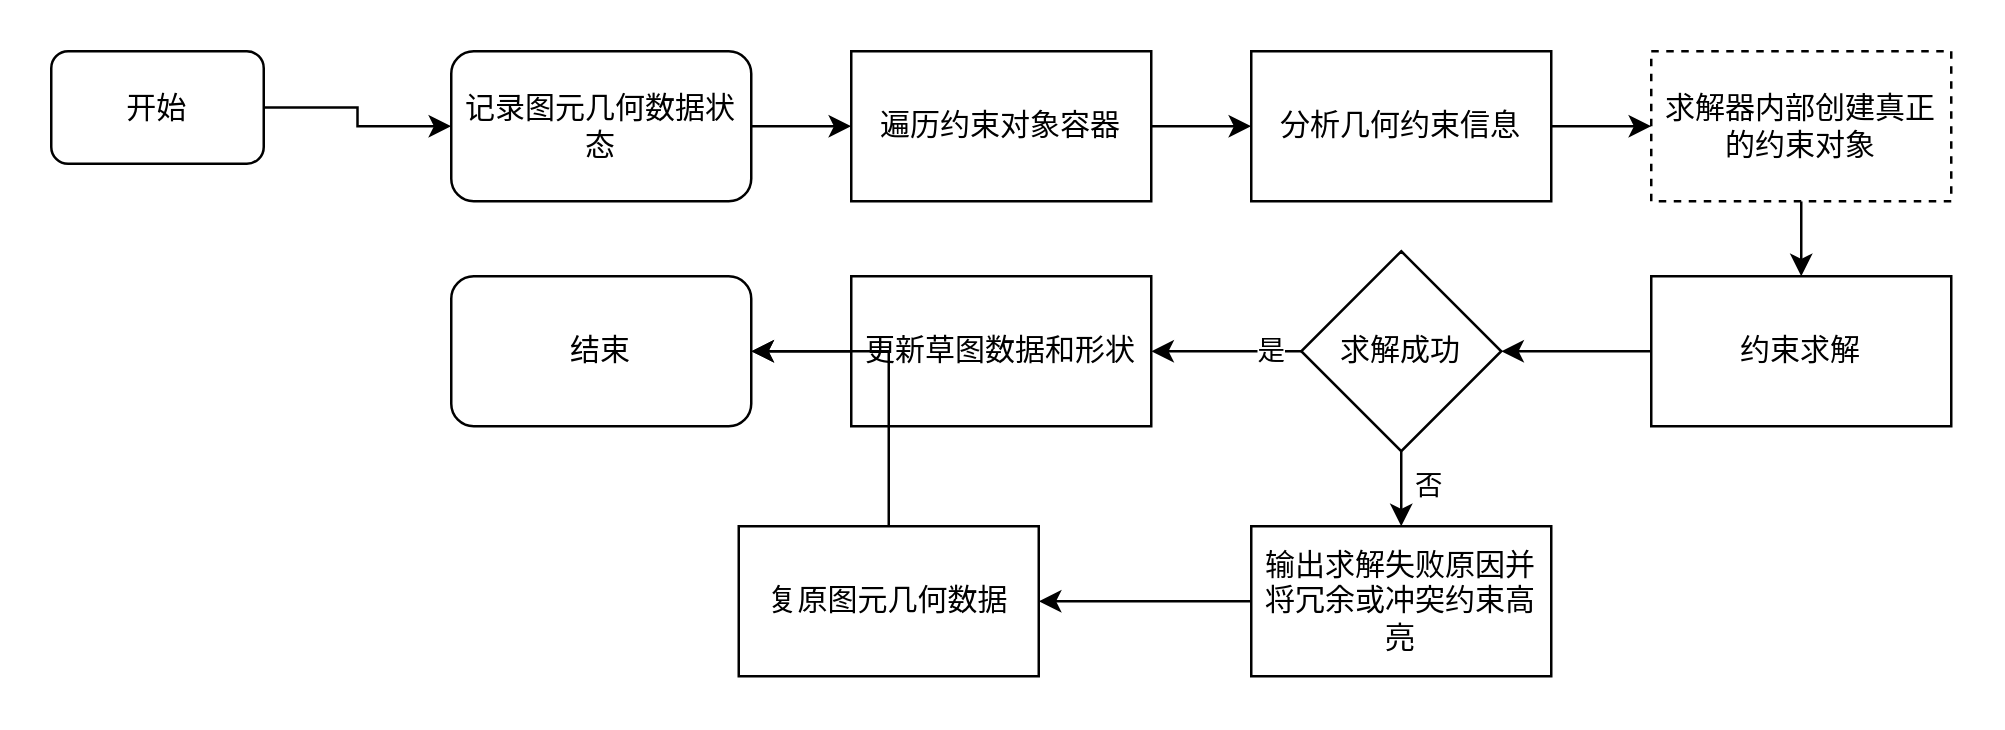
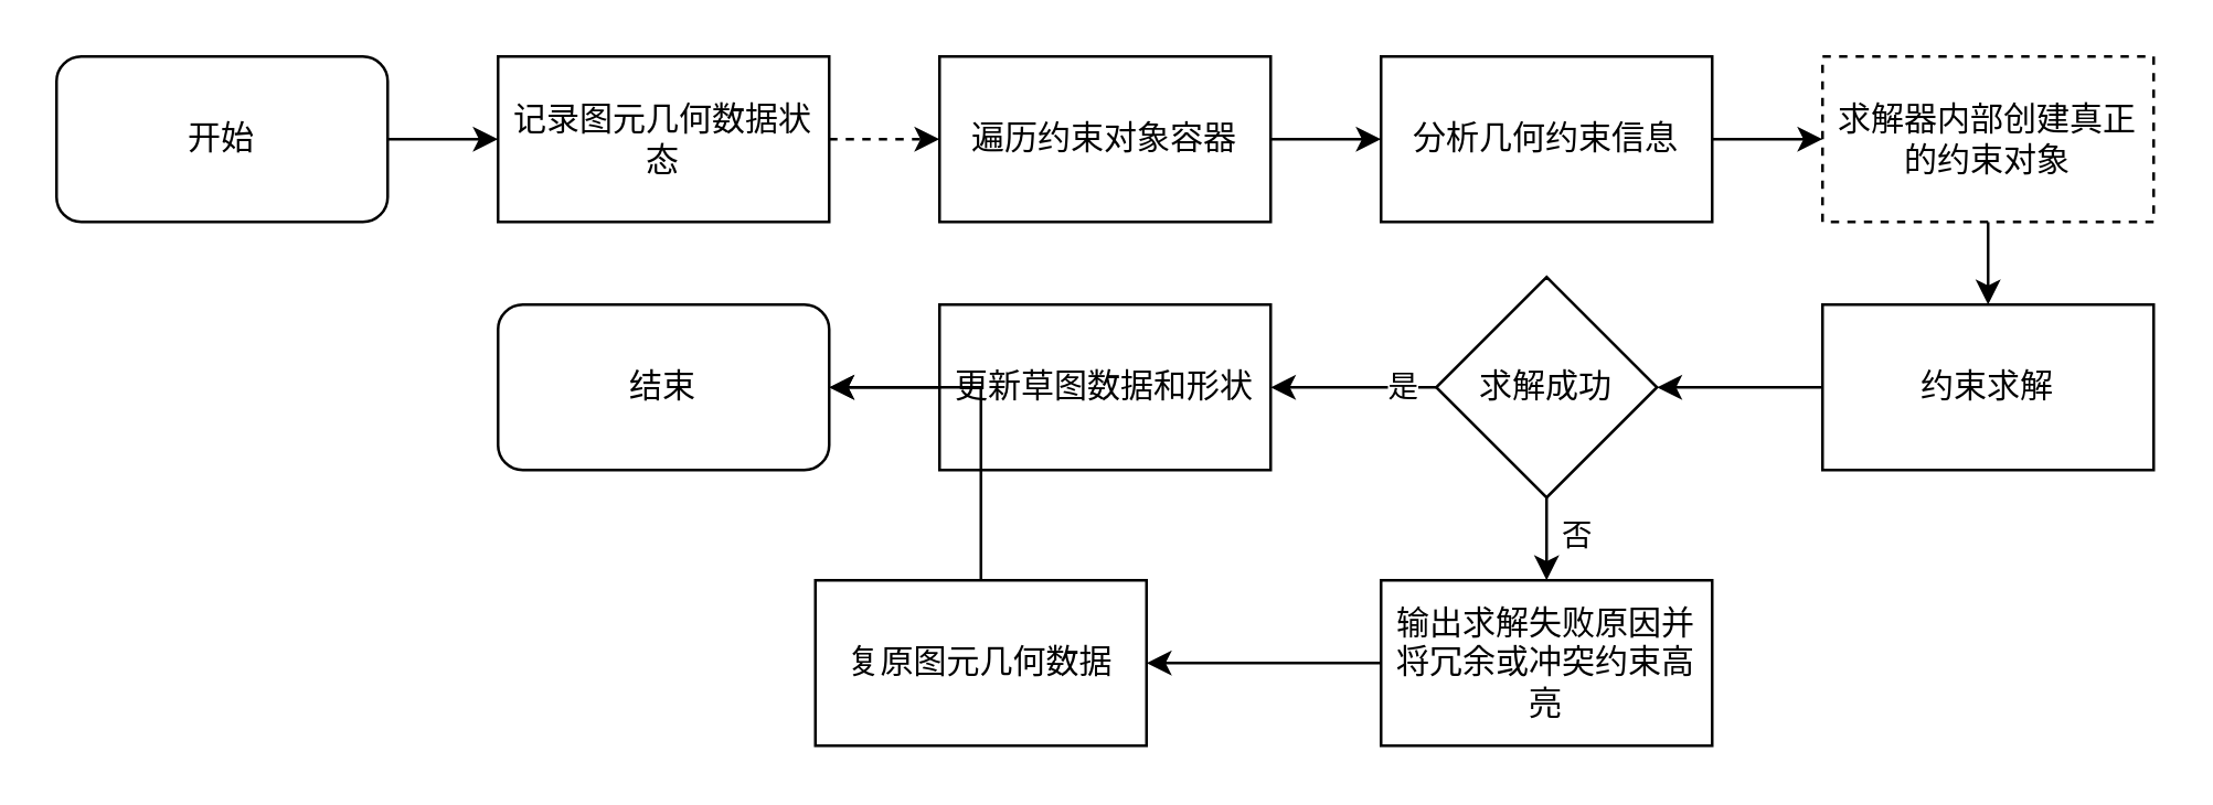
  <mxCell id="0" />
  <mxCell id="1" parent="0" />
  <mxCell id="2" style="edgeStyle=orthogonalEdgeStyle;rounded=0;orthogonalLoop=1;jettySize=auto;html=1;entryX=0;entryY=0.5;entryDx=0;entryDy=0;" edge="1" parent="1" source="3" target="25"><mxGeometry relative="1" as="geometry" /></mxCell>
- <mxCell id="3" value="开始" style="rounded=1;whiteSpace=wrap;html=1;" vertex="1" parent="1"><mxGeometry x="20" y="20" width="85" height="45" as="geometry" /></mxCell>
+ <mxCell id="3" value="开始" style="rounded=1;whiteSpace=wrap;html=1;" vertex="1" parent="1"><mxGeometry x="20" y="20" width="120" height="60" as="geometry" /></mxCell>
  <mxCell id="4" style="edgeStyle=orthogonalEdgeStyle;rounded=0;orthogonalLoop=1;jettySize=auto;html=1;entryX=0;entryY=0.5;entryDx=0;entryDy=0;" edge="1" parent="1" source="5" target="7"><mxGeometry relative="1" as="geometry" /></mxCell>
  <mxCell id="5" value="遍历约束对象容器" style="rounded=0;whiteSpace=wrap;html=1;" vertex="1" parent="1"><mxGeometry x="340" y="20" width="120" height="60" as="geometry" /></mxCell>
  <mxCell id="6" style="edgeStyle=orthogonalEdgeStyle;rounded=0;orthogonalLoop=1;jettySize=auto;html=1;entryX=0;entryY=0.5;entryDx=0;entryDy=0;" edge="1" parent="1" source="7" target="9"><mxGeometry relative="1" as="geometry" /></mxCell>
  <mxCell id="7" value="分析几何约束信息" style="rounded=0;whiteSpace=wrap;html=1;" vertex="1" parent="1"><mxGeometry x="500" y="20" width="120" height="60" as="geometry" /></mxCell>
  <mxCell id="8" style="edgeStyle=orthogonalEdgeStyle;rounded=0;orthogonalLoop=1;jettySize=auto;html=1;exitX=0.5;exitY=1;exitDx=0;exitDy=0;entryX=0.5;entryY=0;entryDx=0;entryDy=0;" edge="1" parent="1" source="9" target="11"><mxGeometry relative="1" as="geometry" /></mxCell>
  <mxCell id="9" value="求解器内部创建真正的约束对象" style="rounded=0;whiteSpace=wrap;html=1;dashed=1;" vertex="1" parent="1"><mxGeometry x="660" y="20" width="120" height="60" as="geometry" /></mxCell>
  <mxCell id="10" style="edgeStyle=orthogonalEdgeStyle;rounded=0;orthogonalLoop=1;jettySize=auto;html=1;entryX=1;entryY=0.5;entryDx=0;entryDy=0;" edge="1" parent="1" source="11" target="16"><mxGeometry relative="1" as="geometry" /></mxCell>
  <mxCell id="11" value="约束求解" style="rounded=0;whiteSpace=wrap;html=1;" vertex="1" parent="1"><mxGeometry x="660" y="110" width="120" height="60" as="geometry" /></mxCell>
  <mxCell id="12" style="edgeStyle=orthogonalEdgeStyle;rounded=0;orthogonalLoop=1;jettySize=auto;html=1;entryX=1;entryY=0.5;entryDx=0;entryDy=0;" edge="1" parent="1" source="16" target="18"><mxGeometry relative="1" as="geometry" /></mxCell>
  <mxCell id="13" value="是" style="edgeLabel;html=1;align=center;verticalAlign=middle;resizable=0;points=[];" vertex="1" connectable="0" parent="12"><mxGeometry x="-0.567" y="-1" relative="1" as="geometry"><mxPoint as="offset" /></mxGeometry></mxCell>
  <mxCell id="14" style="edgeStyle=orthogonalEdgeStyle;rounded=0;orthogonalLoop=1;jettySize=auto;html=1;exitX=0.5;exitY=1;exitDx=0;exitDy=0;entryX=0.5;entryY=0;entryDx=0;entryDy=0;" edge="1" parent="1" source="16" target="20"><mxGeometry relative="1" as="geometry" /></mxCell>
  <mxCell id="15" value="否" style="edgeLabel;html=1;align=center;verticalAlign=middle;resizable=0;points=[];" vertex="1" connectable="0" parent="14"><mxGeometry x="-0.5" y="1" relative="1" as="geometry"><mxPoint x="9" y="5" as="offset" /></mxGeometry></mxCell>
  <mxCell id="16" value="求解成功" style="rhombus;whiteSpace=wrap;html=1;" vertex="1" parent="1"><mxGeometry x="520" y="100" width="80" height="80" as="geometry" /></mxCell>
  <mxCell id="17" style="edgeStyle=orthogonalEdgeStyle;rounded=0;orthogonalLoop=1;jettySize=auto;html=1;" edge="1" parent="1" source="18" target="21"><mxGeometry relative="1" as="geometry" /></mxCell>
  <mxCell id="18" value="更新草图数据和形状" style="rounded=0;whiteSpace=wrap;html=1;" vertex="1" parent="1"><mxGeometry x="340" y="110" width="120" height="60" as="geometry" /></mxCell>
  <mxCell id="19" style="edgeStyle=orthogonalEdgeStyle;rounded=0;orthogonalLoop=1;jettySize=auto;html=1;" edge="1" parent="1" source="20" target="23"><mxGeometry relative="1" as="geometry" /></mxCell>
  <mxCell id="20" value="输出求解失败原因并将冗余或冲突约束高亮" style="rounded=0;whiteSpace=wrap;html=1;" vertex="1" parent="1"><mxGeometry x="500" y="210" width="120" height="60" as="geometry" /></mxCell>
  <mxCell id="21" value="结束" style="rounded=1;whiteSpace=wrap;html=1;" vertex="1" parent="1"><mxGeometry x="180" y="110" width="120" height="60" as="geometry" /></mxCell>
  <mxCell id="22" style="edgeStyle=orthogonalEdgeStyle;rounded=0;orthogonalLoop=1;jettySize=auto;html=1;entryX=1;entryY=0.5;entryDx=0;entryDy=0;" edge="1" parent="1" source="23" target="21"><mxGeometry relative="1" as="geometry" /></mxCell>
  <mxCell id="23" value="复原图元几何数据" style="rounded=0;whiteSpace=wrap;html=1;" vertex="1" parent="1"><mxGeometry x="295" y="210" width="120" height="60" as="geometry" /></mxCell>
- <mxCell id="24" style="edgeStyle=orthogonalEdgeStyle;rounded=0;orthogonalLoop=1;jettySize=auto;html=1;entryX=0;entryY=0.5;entryDx=0;entryDy=0;" edge="1" parent="1" source="25" target="5"><mxGeometry relative="1" as="geometry" /></mxCell>
- <mxCell id="25" value="记录图元几何数据状态" style="whiteSpace=wrap;html=1;rounded=1;" vertex="1" parent="1"><mxGeometry x="180" y="20" width="120" height="60" as="geometry" /></mxCell>
+ <mxCell id="24" style="edgeStyle=orthogonalEdgeStyle;rounded=0;orthogonalLoop=1;jettySize=auto;html=1;entryX=0;entryY=0.5;entryDx=0;entryDy=0;dashed=1;" edge="1" parent="1" source="25" target="5"><mxGeometry relative="1" as="geometry" /></mxCell>
+ <mxCell id="25" value="记录图元几何数据状态" style="rounded=0;whiteSpace=wrap;html=1;" vertex="1" parent="1"><mxGeometry x="180" y="20" width="120" height="60" as="geometry" /></mxCell>
